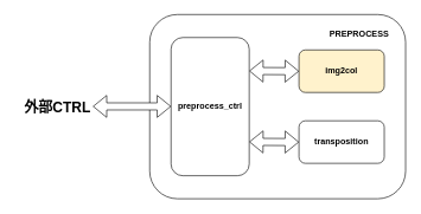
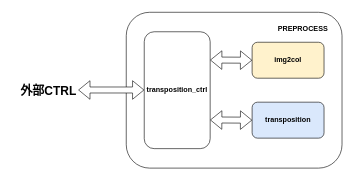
  <mxCell id="0" />
  <mxCell id="1" parent="0" />
  <mxCell id="2" value="" style="rounded=1;whiteSpace=wrap;html=1;" vertex="1" parent="1"><mxGeometry x="210" y="20" width="360" height="260" as="geometry" /></mxCell>
- <mxCell id="3" value="&lt;b&gt;preprocess_ctrl&lt;/b&gt;" style="rounded=1;whiteSpace=wrap;html=1;" vertex="1" parent="1"><mxGeometry x="240" y="52.5" width="110" height="195" as="geometry" /></mxCell>
+ <mxCell id="3" value="&lt;b&gt;transposition_ctrl&lt;/b&gt;" style="rounded=1;whiteSpace=wrap;html=1;" vertex="1" parent="1"><mxGeometry x="240" y="52.5" width="110" height="195" as="geometry" /></mxCell>
  <mxCell id="4" value="&lt;b&gt;img2col&lt;/b&gt;" style="rounded=1;whiteSpace=wrap;html=1;fillColor=#fff2cc;" vertex="1" parent="1"><mxGeometry x="420" y="70" width="120" height="60" as="geometry" /></mxCell>
- <mxCell id="5" value="&lt;b&gt;transposition&lt;/b&gt;" style="rounded=1;whiteSpace=wrap;html=1;" vertex="1" parent="1"><mxGeometry x="420" y="170" width="120" height="60" as="geometry" /></mxCell>
+ <mxCell id="5" value="&lt;b&gt;transposition&lt;/b&gt;" style="rounded=1;whiteSpace=wrap;html=1;fillColor=#dae8fc;" vertex="1" parent="1"><mxGeometry x="420" y="170" width="120" height="60" as="geometry" /></mxCell>
  <mxCell id="6" value="" style="shape=flexArrow;endArrow=classic;startArrow=classic;html=1;rounded=0;fillColor=#FFFFFF;" edge="1" parent="1"><mxGeometry width="100" height="100" relative="1" as="geometry"><mxPoint x="130" y="149.66" as="sourcePoint" /><mxPoint x="240" y="149.66" as="targetPoint" /></mxGeometry></mxCell>
  <mxCell id="7" value="" style="shape=flexArrow;endArrow=classic;startArrow=classic;html=1;rounded=0;fillColor=#FFFFFF;" edge="1" parent="1"><mxGeometry width="100" height="100" relative="1" as="geometry"><mxPoint x="350" y="99.66" as="sourcePoint" /><mxPoint x="420" y="100" as="targetPoint" /></mxGeometry></mxCell>
  <mxCell id="8" value="" style="shape=flexArrow;endArrow=classic;startArrow=classic;html=1;rounded=0;fillColor=#FFFFFF;" edge="1" parent="1"><mxGeometry width="100" height="100" relative="1" as="geometry"><mxPoint x="350" y="199.66" as="sourcePoint" /><mxPoint x="420" y="200" as="targetPoint" /></mxGeometry></mxCell>
  <mxCell id="9" value="&lt;b&gt;PREPROCESS&lt;/b&gt;" style="text;html=1;strokeColor=none;fillColor=none;align=center;verticalAlign=middle;whiteSpace=wrap;rounded=0;" vertex="1" parent="1"><mxGeometry x="475" y="32.5" width="60" height="30" as="geometry" /></mxCell>
  <mxCell id="10" value="&lt;b&gt;&lt;font style=&quot;font-size: 20px;&quot;&gt;外部CTRL&lt;/font&gt;&lt;/b&gt;" style="text;html=1;align=center;verticalAlign=middle;resizable=0;points=[];autosize=1;strokeColor=none;fillColor=none;" vertex="1" parent="1"><mxGeometry y="130" width="120" height="40" as="geometry" x="20" /></mxCell>
